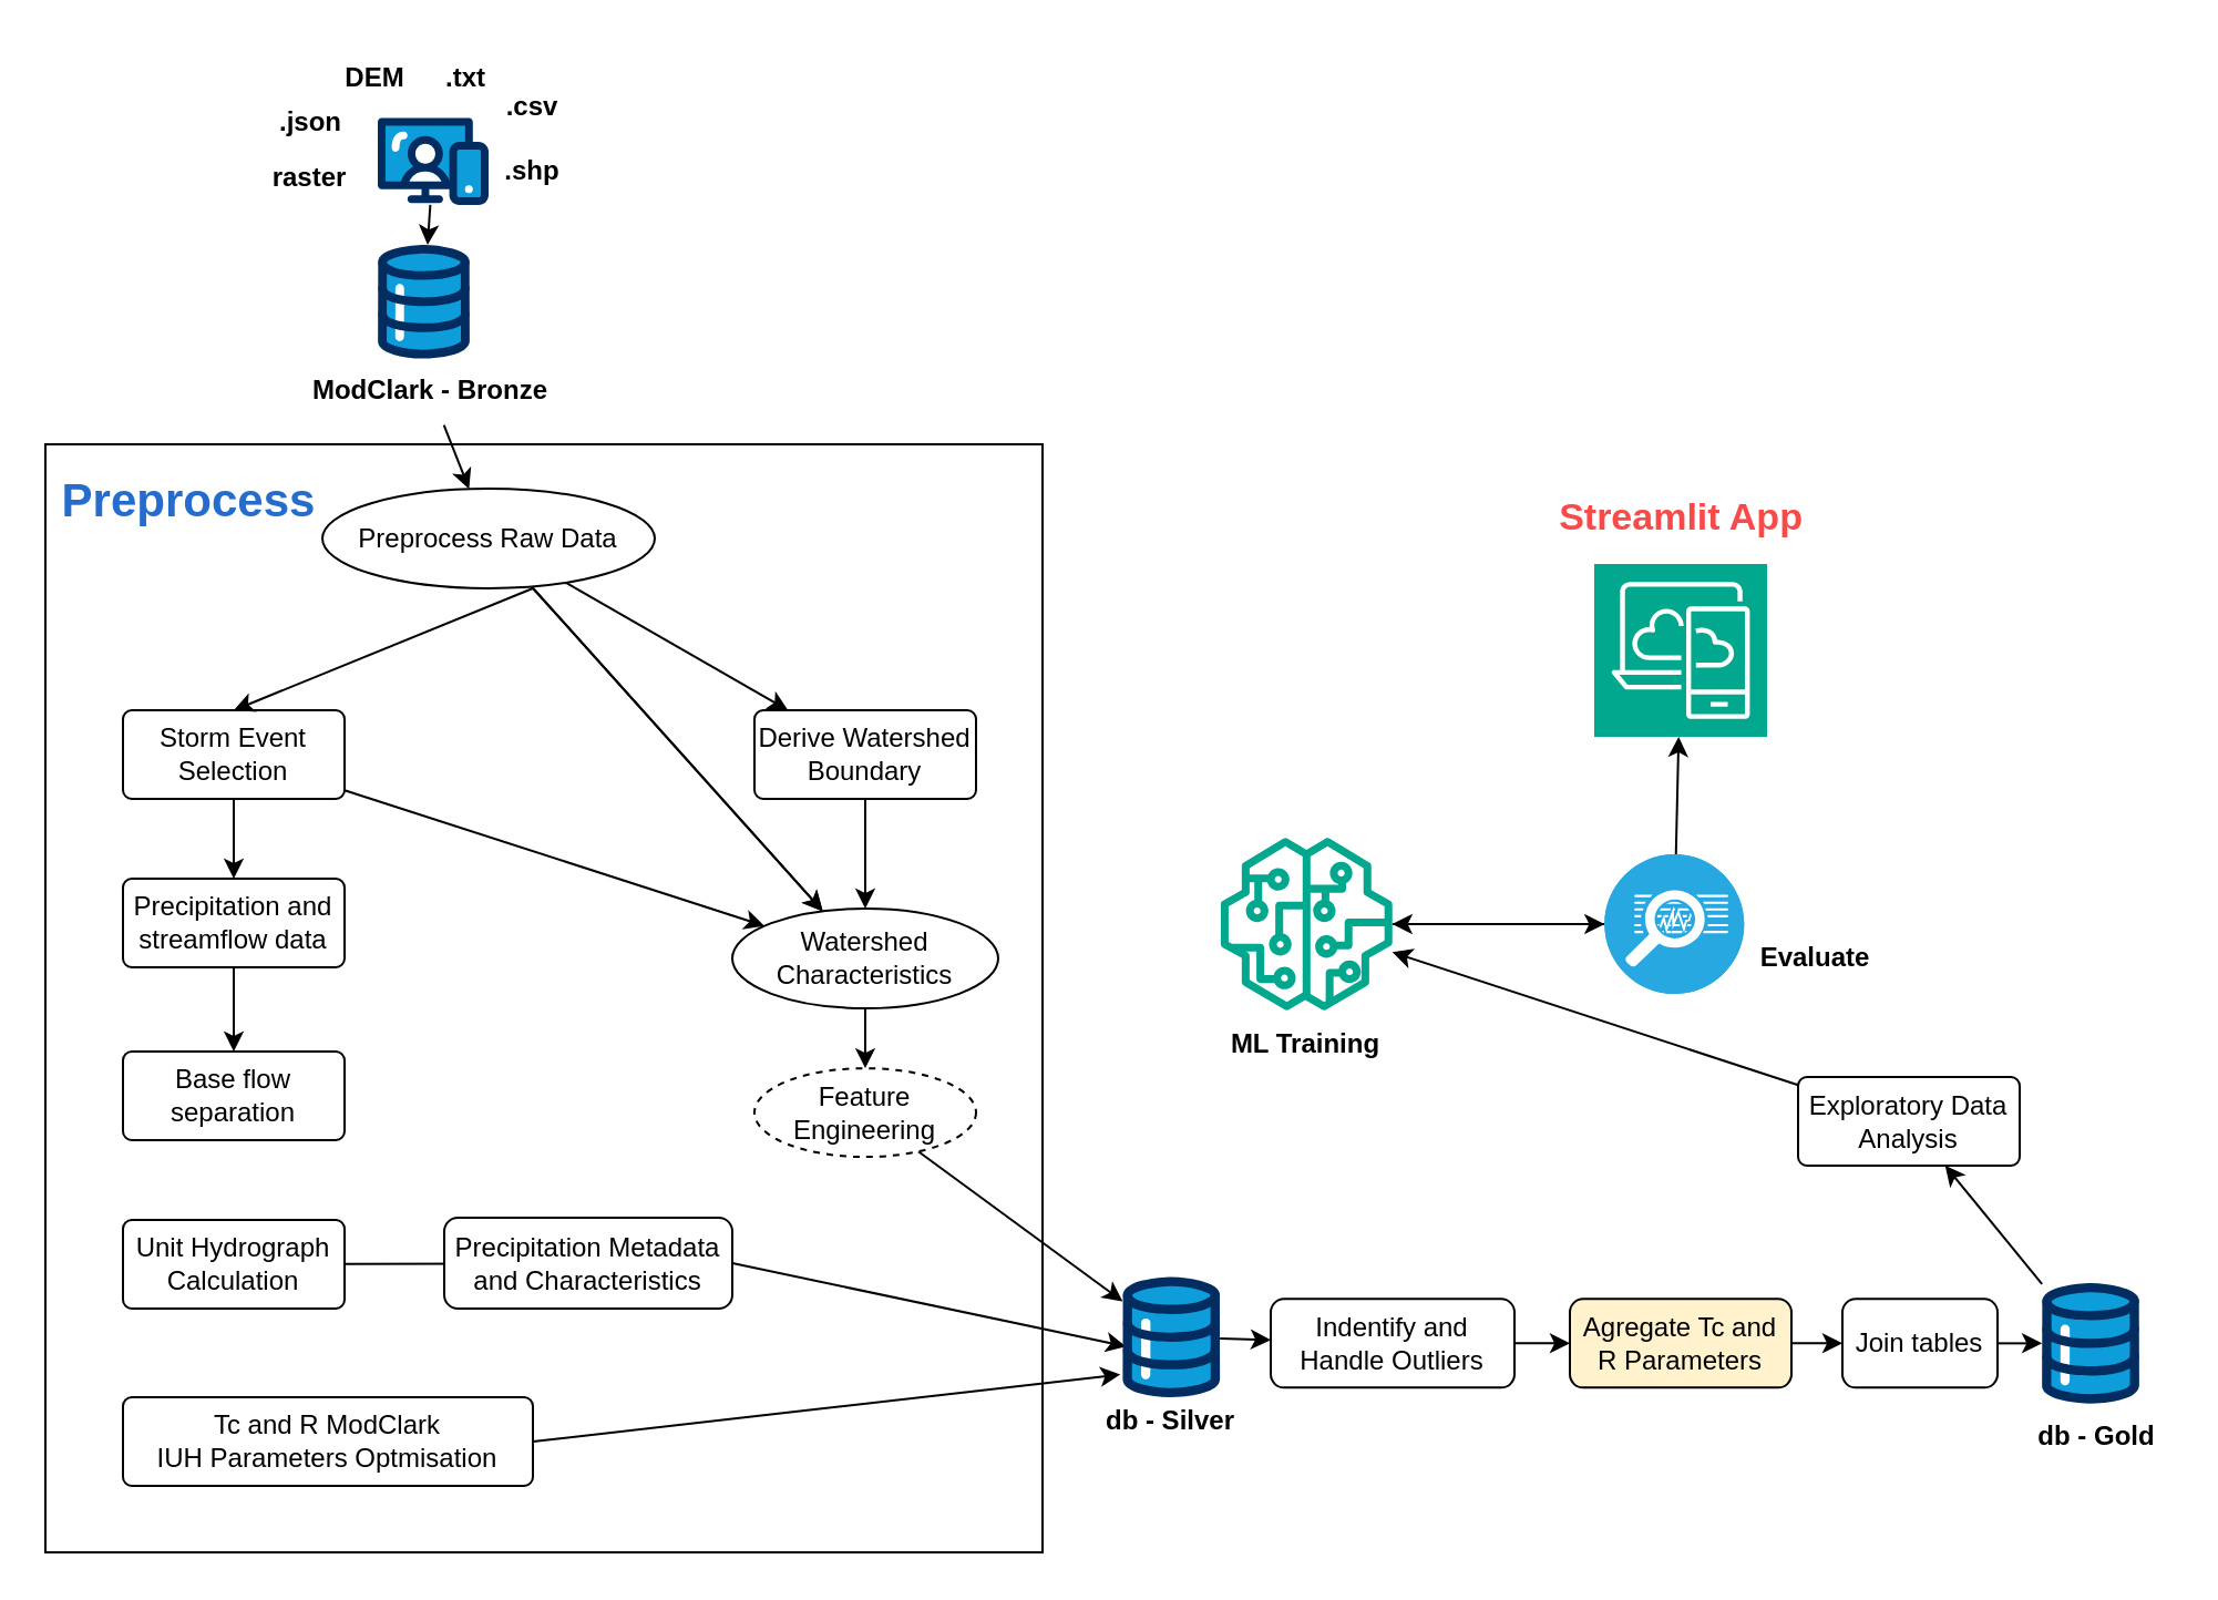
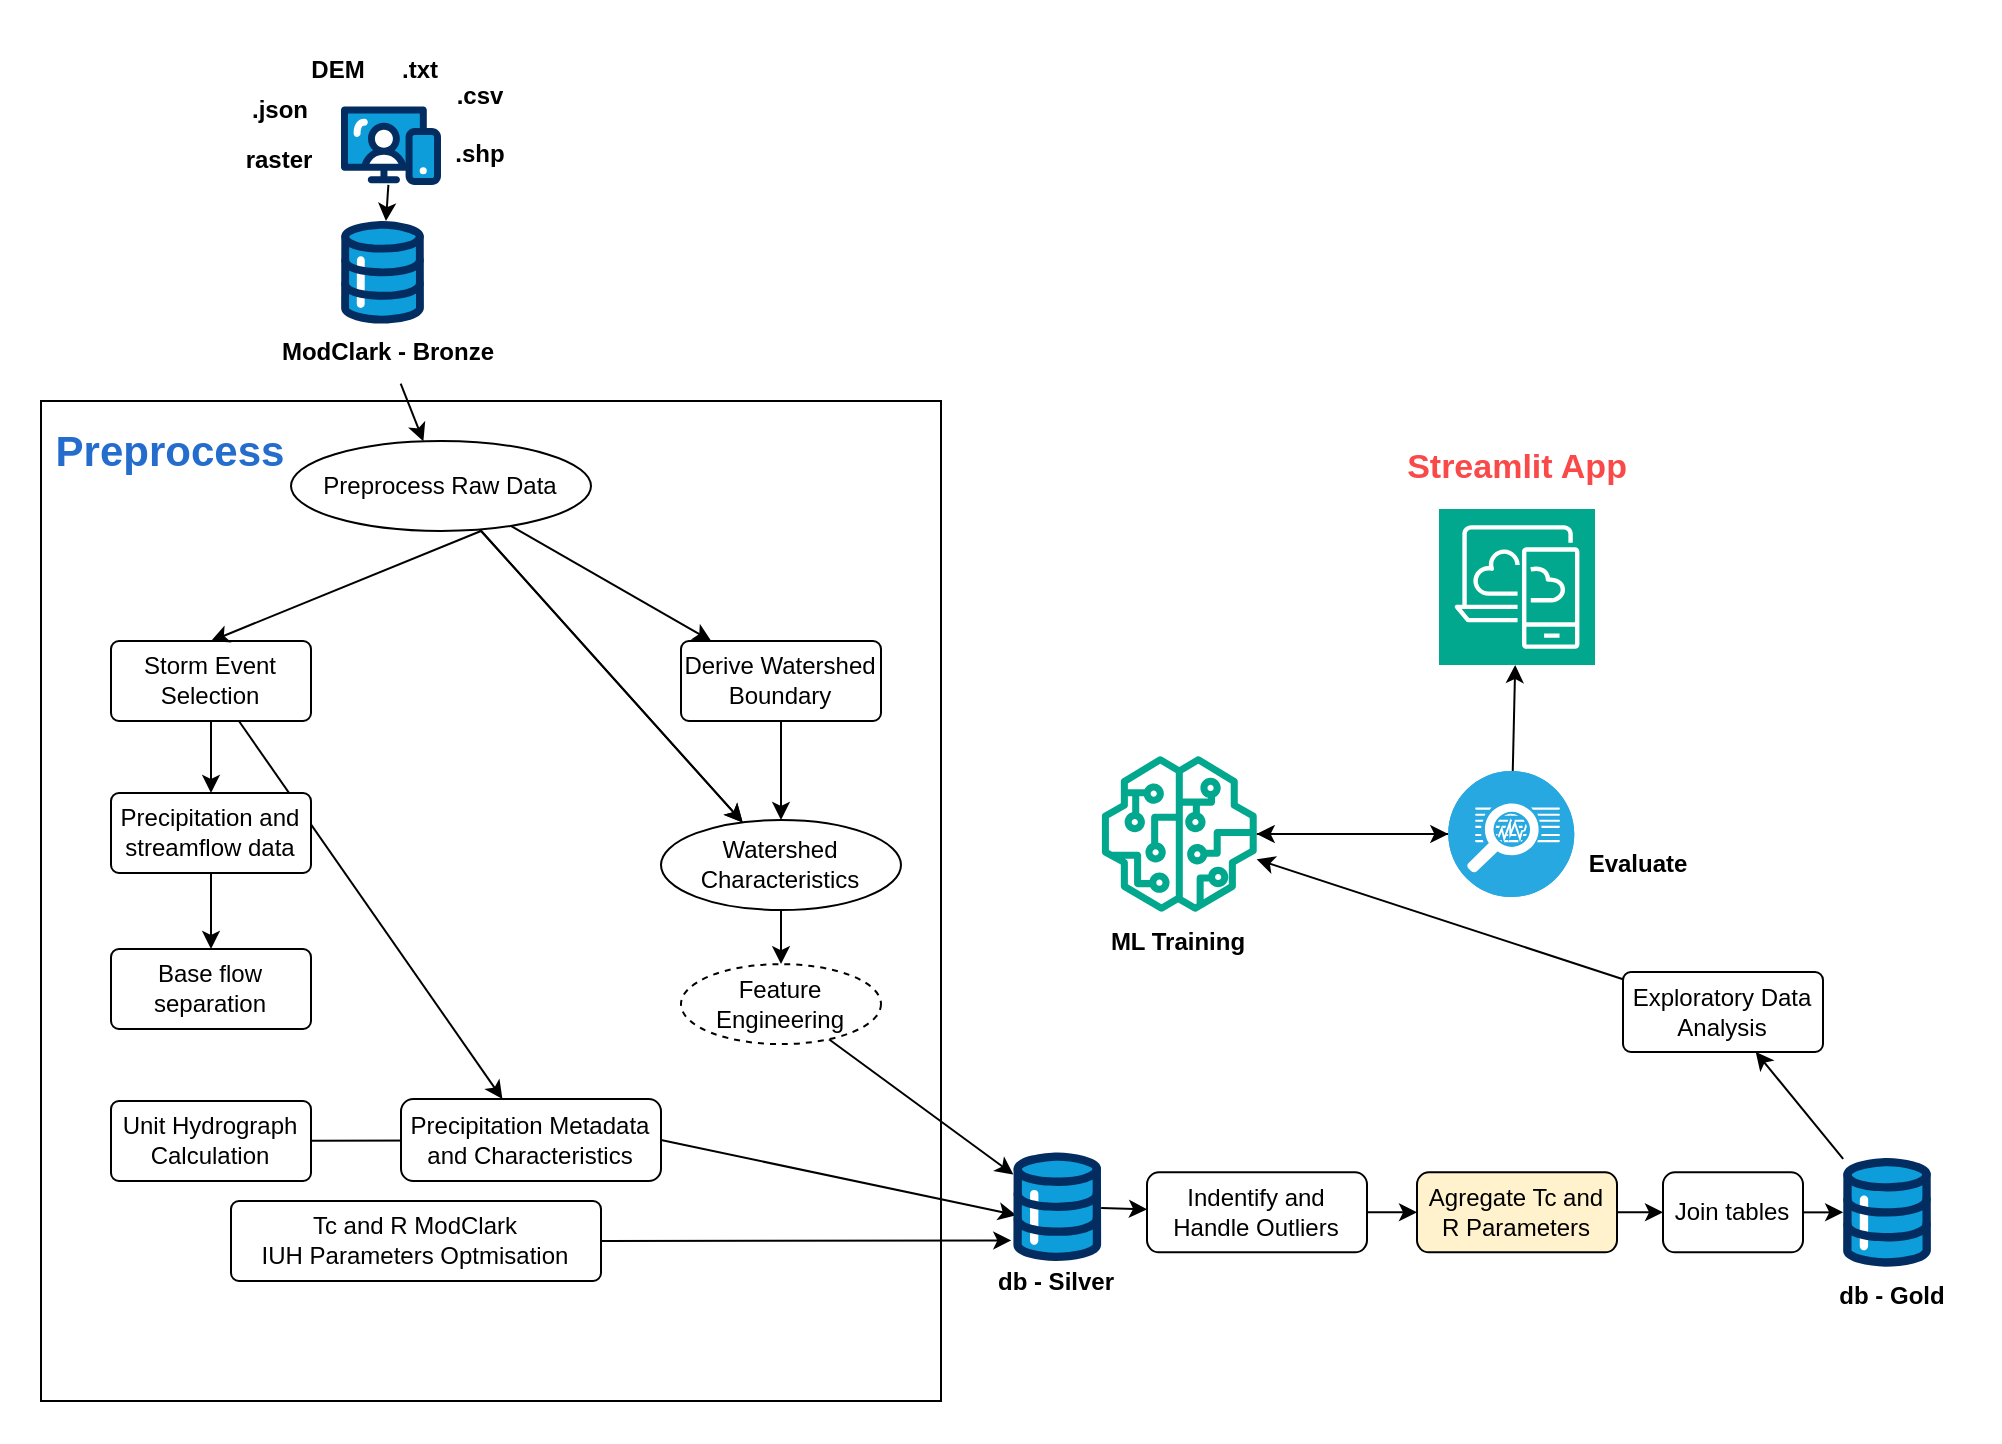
  <mxCell id="0" />
  <mxCell id="1" parent="0" />
  <mxCell id="2" value="" style="rounded=0;whiteSpace=wrap;html=1;fillColor=none;fontColor=light-dark(#246dcd, #ededed);" parent="1" vertex="1"><mxGeometry y="200" width="450" height="500" as="geometry" x="20" /></mxCell>
  <mxCell id="3" value="DEM" style="text;html=1;align=center;verticalAlign=middle;whiteSpace=wrap;rounded=0;fontStyle=1" parent="1" vertex="1"><mxGeometry x="138.7" width="60" height="30" as="geometry" y="20" /></mxCell>
  <mxCell id="4" value=".txt" style="text;html=1;align=center;verticalAlign=middle;whiteSpace=wrap;rounded=0;fontStyle=1" parent="1" vertex="1"><mxGeometry x="180" width="60" height="30" as="geometry" y="20" /></mxCell>
  <mxCell id="5" value=".csv" style="text;html=1;align=center;verticalAlign=middle;whiteSpace=wrap;rounded=0;fontStyle=1" parent="1" vertex="1"><mxGeometry x="210" y="30" width="60" height="35" as="geometry" /></mxCell>
  <mxCell id="6" value=".json" style="text;html=1;align=center;verticalAlign=middle;whiteSpace=wrap;rounded=0;fontStyle=1" parent="1" vertex="1"><mxGeometry x="110" y="40" width="60" height="30" as="geometry" /></mxCell>
  <mxCell id="7" value=".shp" style="text;html=1;align=center;verticalAlign=middle;whiteSpace=wrap;rounded=0;fontStyle=1" parent="1" vertex="1"><mxGeometry x="210" y="62.1" width="60" height="30" as="geometry" /></mxCell>
  <mxCell id="8" value="" style="edgeStyle=none;html=1;" parent="1" source="9" target="31" edge="1"><mxGeometry relative="1" as="geometry" /></mxCell>
  <mxCell id="9" value="" style="sketch=0;outlineConnect=0;fontColor=#232F3E;gradientColor=none;fillColor=#01A88D;strokeColor=none;dashed=0;verticalLabelPosition=bottom;verticalAlign=top;align=center;html=1;fontSize=12;fontStyle=0;aspect=fixed;pointerEvents=1;shape=mxgraph.aws4.sagemaker_model;" parent="1" vertex="1"><mxGeometry x="550.15" y="377.5" width="78" height="78" as="geometry" /></mxCell>
  <mxCell id="10" value="" style="edgeStyle=none;html=1;" parent="1" source="11" target="9" edge="1"><mxGeometry relative="1" as="geometry" /></mxCell>
  <mxCell id="11" value="Exploratory Data Analysis" style="rounded=1;arcSize=10;whiteSpace=wrap;html=1;align=center;" parent="1" vertex="1"><mxGeometry x="811" y="485.5" width="100" height="40" as="geometry" /></mxCell>
  <mxCell id="12" value="ML Training" style="text;html=1;align=center;verticalAlign=middle;whiteSpace=wrap;rounded=0;fontStyle=1" parent="1" vertex="1"><mxGeometry x="540.3" y="455.5" width="97.7" height="30" as="geometry" /></mxCell>
- <mxCell id="13" value="" style="edgeStyle=none;html=1;" parent="1" source="15" target="28" edge="1"><mxGeometry relative="1" as="geometry" /></mxCell>
+ <mxCell id="13" value="" style="edgeStyle=none;html=1;" parent="1" source="15" target="44" edge="1"><mxGeometry relative="1" as="geometry" /></mxCell>
  <mxCell id="14" value="" style="edgeStyle=none;html=1;" parent="1" source="15" target="46" edge="1"><mxGeometry relative="1" as="geometry" /></mxCell>
  <mxCell id="15" value="Storm Event Selection" style="rounded=1;arcSize=10;whiteSpace=wrap;html=1;align=center;" parent="1" vertex="1"><mxGeometry x="55" y="320" width="100" height="40" as="geometry" /></mxCell>
  <mxCell id="16" value="" style="edgeStyle=none;html=1;" parent="1" source="17" edge="1"><mxGeometry relative="1" as="geometry"><mxPoint x="220" y="569.681" as="targetPoint" /></mxGeometry></mxCell>
  <mxCell id="17" value="Unit Hydrograph Calculation" style="rounded=1;arcSize=10;whiteSpace=wrap;html=1;align=center;" parent="1" vertex="1"><mxGeometry x="55" y="550" width="100" height="40" as="geometry" /></mxCell>
  <mxCell id="18" style="edgeStyle=none;html=1;exitX=0.5;exitY=1;exitDx=0;exitDy=0;entryX=0.5;entryY=0;entryDx=0;entryDy=0;" parent="1" target="15" edge="1"><mxGeometry relative="1" as="geometry"><mxPoint x="240" y="265" as="sourcePoint" /></mxGeometry></mxCell>
  <mxCell id="19" value="" style="edgeStyle=none;html=1;" parent="1" source="22" target="28" edge="1"><mxGeometry relative="1" as="geometry" /></mxCell>
  <mxCell id="20" value="" style="edgeStyle=none;html=1;" parent="1" source="22" target="28" edge="1"><mxGeometry relative="1" as="geometry" /></mxCell>
  <mxCell id="21" value="" style="edgeStyle=none;html=1;" parent="1" source="22" target="25" edge="1"><mxGeometry relative="1" as="geometry" /></mxCell>
  <mxCell id="22" value="Preprocess Raw Data" style="ellipse;whiteSpace=wrap;html=1;" parent="1" vertex="1"><mxGeometry x="145" y="220" width="150" height="45" as="geometry" /></mxCell>
  <mxCell id="23" value="Preprocess" style="text;html=1;align=center;verticalAlign=middle;whiteSpace=wrap;rounded=0;fontStyle=1;fontColor=light-dark(#246dcc, #ededed);horizontal=1;fontSize=21;" parent="1" vertex="1"><mxGeometry x="45" y="210" width="80" height="30" as="geometry" /></mxCell>
  <mxCell id="24" value="" style="edgeStyle=none;html=1;" parent="1" source="25" target="28" edge="1"><mxGeometry relative="1" as="geometry" /></mxCell>
  <mxCell id="25" value="Derive Watershed Boundary" style="rounded=1;arcSize=10;whiteSpace=wrap;html=1;align=center;" parent="1" vertex="1"><mxGeometry x="340" y="320" width="100" height="40" as="geometry" /></mxCell>
  <mxCell id="26" value="raster" style="text;html=1;align=center;verticalAlign=middle;whiteSpace=wrap;rounded=0;fontStyle=1" parent="1" vertex="1"><mxGeometry x="120.42" y="65" width="39.15" height="30" as="geometry" /></mxCell>
  <mxCell id="27" value="" style="edgeStyle=none;html=1;" parent="1" source="28" target="48" edge="1"><mxGeometry relative="1" as="geometry" /></mxCell>
  <mxCell id="28" value="Watershed Characteristics" style="ellipse;whiteSpace=wrap;html=1;" parent="1" vertex="1"><mxGeometry x="330" y="409.5" width="120" height="45" as="geometry" /></mxCell>
  <mxCell id="29" value="" style="edgeStyle=none;html=1;" parent="1" source="31" target="9" edge="1"><mxGeometry relative="1" as="geometry" /></mxCell>
  <mxCell id="30" value="" style="edgeStyle=none;html=1;" parent="1" source="31" target="39" edge="1"><mxGeometry relative="1" as="geometry" /></mxCell>
  <mxCell id="31" value="" style="fillColor=#28A8E0;verticalLabelPosition=bottom;sketch=0;html=1;strokeColor=#ffffff;verticalAlign=top;align=center;points=[[0.145,0.145,0],[0.5,0,0],[0.855,0.145,0],[1,0.5,0],[0.855,0.855,0],[0.5,1,0],[0.145,0.855,0],[0,0.5,0]];pointerEvents=1;shape=mxgraph.cisco_safe.compositeIcon;bgIcon=ellipse;resIcon=mxgraph.cisco_safe.capability.flow_analytics;" parent="1" vertex="1"><mxGeometry x="723.65" y="385" width="63" height="63" as="geometry" /></mxCell>
  <mxCell id="32" value="Evaluate" style="text;html=1;align=center;verticalAlign=middle;whiteSpace=wrap;rounded=0;fontStyle=1" parent="1" vertex="1"><mxGeometry x="770" y="417" width="97.7" height="30" as="geometry" /></mxCell>
  <mxCell id="33" value="" style="edgeStyle=none;html=1;" parent="1" source="34" target="38" edge="1"><mxGeometry relative="1" as="geometry" /></mxCell>
  <mxCell id="34" value="" style="verticalLabelPosition=bottom;aspect=fixed;html=1;shape=mxgraph.salesforce.web;" parent="1" vertex="1"><mxGeometry x="170" y="52.6" width="50" height="39.5" as="geometry" /></mxCell>
  <mxCell id="35" value="" style="edgeStyle=none;html=1;" parent="1" source="37" target="22" edge="1"><mxGeometry relative="1" as="geometry" /></mxCell>
  <mxCell id="36" value="" style="group" parent="1" vertex="1" connectable="0"><mxGeometry x="138.7" y="110" width="110" height="81.27" as="geometry" /></mxCell>
  <mxCell id="37" value="ModClark - Bronze" style="text;html=1;align=center;verticalAlign=middle;whiteSpace=wrap;rounded=0;fontStyle=1" parent="36" vertex="1"><mxGeometry y="50" width="110" height="31.27" as="geometry" /></mxCell>
  <mxCell id="38" value="" style="verticalLabelPosition=bottom;aspect=fixed;html=1;shape=mxgraph.salesforce.data;fillColor=#2B80FF;fontColor=#333333;strokeColor=#666666;" parent="36" vertex="1"><mxGeometry x="31.3" width="41.53" height="51.27" as="geometry" /></mxCell>
  <mxCell id="39" value="" style="sketch=0;points=[[0,0,0],[0.25,0,0],[0.5,0,0],[0.75,0,0],[1,0,0],[0,1,0],[0.25,1,0],[0.5,1,0],[0.75,1,0],[1,1,0],[0,0.25,0],[0,0.5,0],[0,0.75,0],[1,0.25,0],[1,0.5,0],[1,0.75,0]];outlineConnect=0;fontColor=#232F3E;fillColor=#01A88D;strokeColor=#ffffff;dashed=0;verticalLabelPosition=bottom;verticalAlign=top;align=center;html=1;fontSize=12;fontStyle=0;aspect=fixed;shape=mxgraph.aws4.resourceIcon;resIcon=mxgraph.aws4.desktop_and_app_streaming;" parent="1" vertex="1"><mxGeometry x="719" y="254" width="78" height="78" as="geometry" /></mxCell>
  <mxCell id="40" value="" style="edgeStyle=none;html=1;" parent="1" source="53" target="11" edge="1"><mxGeometry relative="1" as="geometry" /></mxCell>
  <mxCell id="41" value="Streamlit App" style="text;strokeColor=none;fillColor=none;html=1;fontSize=17;fontStyle=1;verticalAlign=middle;align=center;fontColor=light-dark(#f94a49, #ededed);" parent="1" vertex="1"><mxGeometry x="678" y="214" width="160" height="40" as="geometry" /></mxCell>
  <mxCell id="42" value="Base flow separation" style="rounded=1;arcSize=10;whiteSpace=wrap;html=1;align=center;" parent="1" vertex="1"><mxGeometry x="55" y="474" width="100" height="40" as="geometry" /></mxCell>
  <mxCell id="43" style="edgeStyle=none;html=1;exitX=1;exitY=0.5;exitDx=0;exitDy=0;entryX=0.033;entryY=0.577;entryDx=0;entryDy=0;entryPerimeter=0;" parent="1" source="44" target="58" edge="1"><mxGeometry relative="1" as="geometry"><mxPoint x="600" y="480" as="targetPoint" /></mxGeometry></mxCell>
  <mxCell id="44" value="Precipitation Metadata and Characteristics" style="rounded=1;arcSize=15;whiteSpace=wrap;html=1;align=center;" parent="1" vertex="1"><mxGeometry x="200" y="549" width="130" height="41" as="geometry" /></mxCell>
  <mxCell id="45" value="" style="edgeStyle=none;html=1;" parent="1" source="46" target="42" edge="1"><mxGeometry relative="1" as="geometry" /></mxCell>
  <mxCell id="46" value="Precipitation and streamflow data" style="rounded=1;arcSize=10;whiteSpace=wrap;html=1;align=center;" parent="1" vertex="1"><mxGeometry x="55" y="396" width="100" height="40" as="geometry" /></mxCell>
  <mxCell id="47" value="" style="edgeStyle=none;html=1;" parent="1" source="48" target="58" edge="1"><mxGeometry relative="1" as="geometry" /></mxCell>
  <mxCell id="48" value="Feature Engineering" style="ellipse;whiteSpace=wrap;html=1;align=center;dashed=1;" parent="1" vertex="1"><mxGeometry x="340" y="481.56" width="100" height="40" as="geometry" /></mxCell>
- <mxCell id="49" value="&lt;span style=&quot;color: rgb(0, 0, 0);&quot;&gt;Tc and R&amp;nbsp;&lt;span style=&quot;color: rgb(0, 0, 0);&quot;&gt;ModClark IUH&amp;nbsp;&lt;/span&gt;Parameters Optmisation&lt;/span&gt;" style="rounded=1;arcSize=10;whiteSpace=wrap;html=1;align=center;" parent="1" vertex="1"><mxGeometry x="55" y="630" width="185" height="40" as="geometry" /></mxCell>
+ <mxCell id="49" value="&lt;span style=&quot;color: rgb(0, 0, 0);&quot;&gt;Tc and R&amp;nbsp;&lt;span style=&quot;color: rgb(0, 0, 0);&quot;&gt;ModClark IUH&amp;nbsp;&lt;/span&gt;Parameters Optmisation&lt;/span&gt;" style="rounded=1;arcSize=10;whiteSpace=wrap;html=1;align=center;" parent="1" vertex="1"><mxGeometry x="115" y="600" width="185" height="40" as="geometry" /></mxCell>
  <mxCell id="50" style="edgeStyle=none;html=1;exitX=1;exitY=0.5;exitDx=0;exitDy=0;entryX=-0.024;entryY=0.81;entryDx=0;entryDy=0;entryPerimeter=0;" parent="1" source="49" target="58" edge="1"><mxGeometry relative="1" as="geometry" /></mxCell>
  <mxCell id="51" value="" style="edgeStyle=none;html=1;" parent="1" source="52" target="60" edge="1"><mxGeometry relative="1" as="geometry" /></mxCell>
  <mxCell id="52" value="&lt;span style=&quot;color: rgb(0, 0, 0);&quot;&gt;Agregate Tc and R Parameters&lt;/span&gt;" style="rounded=1;whiteSpace=wrap;html=1;fillColor=#fff2cc;" parent="1" vertex="1"><mxGeometry x="708" y="585.68" width="100" height="40" as="geometry" /></mxCell>
  <mxCell id="53" value="" style="verticalLabelPosition=bottom;aspect=fixed;html=1;shape=mxgraph.salesforce.data;fillColor=#2B80FF;fontColor=#333333;strokeColor=#666666;" parent="1" vertex="1"><mxGeometry x="921.002" y="578.5" width="44.025" height="54.352" as="geometry" /></mxCell>
  <mxCell id="54" value="" style="edgeStyle=none;html=1;" parent="1" source="55" target="52" edge="1"><mxGeometry relative="1" as="geometry" /></mxCell>
  <mxCell id="55" value="&lt;span style=&quot;color: rgb(0, 0, 0);&quot;&gt;Indentify and Handle Outliers&lt;/span&gt;" style="rounded=1;whiteSpace=wrap;html=1;" parent="1" vertex="1"><mxGeometry x="573" y="585.68" width="110" height="40" as="geometry" /></mxCell>
  <mxCell id="56" value="" style="edgeStyle=none;html=1;" parent="1" source="58" target="55" edge="1"><mxGeometry relative="1" as="geometry" /></mxCell>
  <mxCell id="57" value="db - Silver" style="text;html=1;align=center;verticalAlign=middle;whiteSpace=wrap;rounded=0;fontStyle=1" parent="1" vertex="1"><mxGeometry x="473.13" y="625.68" width="110" height="30" as="geometry" /></mxCell>
  <mxCell id="58" value="" style="verticalLabelPosition=bottom;aspect=fixed;html=1;shape=mxgraph.salesforce.data;fillColor=#2B80FF;fontColor=#333333;strokeColor=#666666;" parent="1" vertex="1"><mxGeometry x="506.122" y="575.71" width="44.025" height="54.352" as="geometry" /></mxCell>
  <mxCell id="59" value="" style="edgeStyle=none;html=1;" parent="1" source="60" target="53" edge="1"><mxGeometry relative="1" as="geometry" /></mxCell>
  <mxCell id="60" value="&lt;span style=&quot;color: rgb(0, 0, 0);&quot;&gt;Join tables&lt;/span&gt;" style="rounded=1;whiteSpace=wrap;html=1;" parent="1" vertex="1"><mxGeometry x="831" y="585.68" width="70" height="40" as="geometry" /></mxCell>
  <mxCell id="61" value="db - Gold" style="text;html=1;align=center;verticalAlign=middle;whiteSpace=wrap;rounded=0;fontStyle=1" parent="1" vertex="1"><mxGeometry x="913" y="632.85" width="65.97" height="30" as="geometry" /></mxCell>
